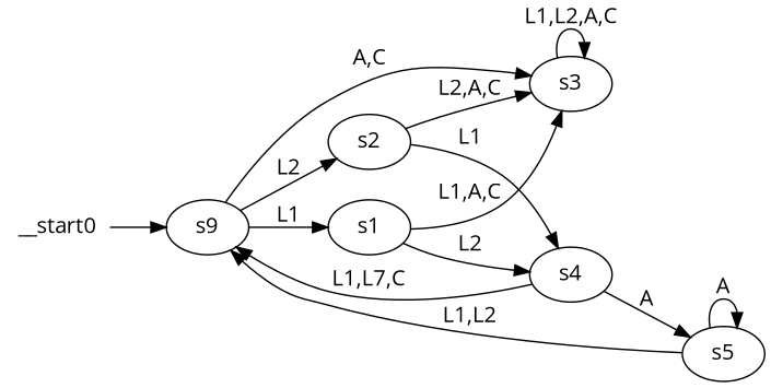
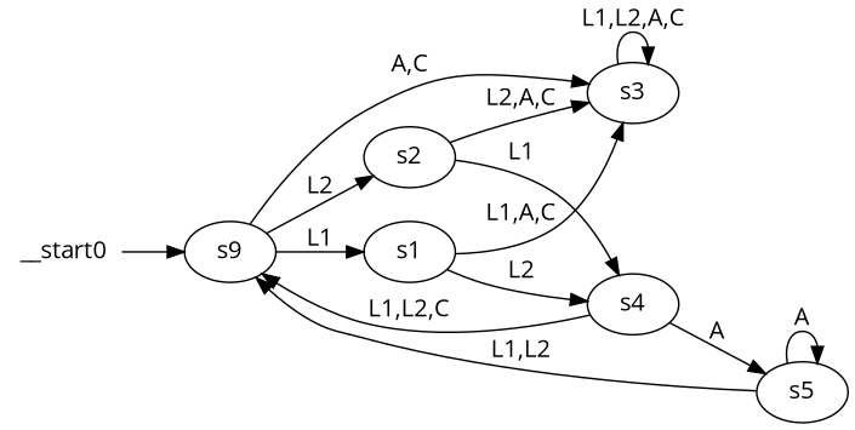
  digraph {
    fontname="Open Sans"
    rankdir=LR
    node [fontname="Open Sans"]
    edge [fontname="Open Sans"]
    n1 [label=s9]
    n2 [label=s1]
    n3 [label=s2]
    n4 [label=s3]
    n5 [label=s4]
    n6 [label=s5]
    __start0 [shape=none]
    n1 -> n2 [label=L1]
    n1 -> n3 [label=L2]
    n1 -> n4 [label="A,C"]
    n2 -> n4 [label="L1,A,C"]
    n2 -> n5 [label=L2]
    n3 -> n4 [label="L2,A,C"]
    n3 -> n5 [label=L1]
    n4 -> n4 [label="L1,L2,A,C"]
-   n5 -> n1 [label="L1,L7,C"]
+   n5 -> n1 [label="L1,L2,C"]
    n5 -> n6 [label=A]
    n6 -> n1 [label="L1,L2"]
    n6 -> n6 [label=A]
    __start0 -> n1
  }
